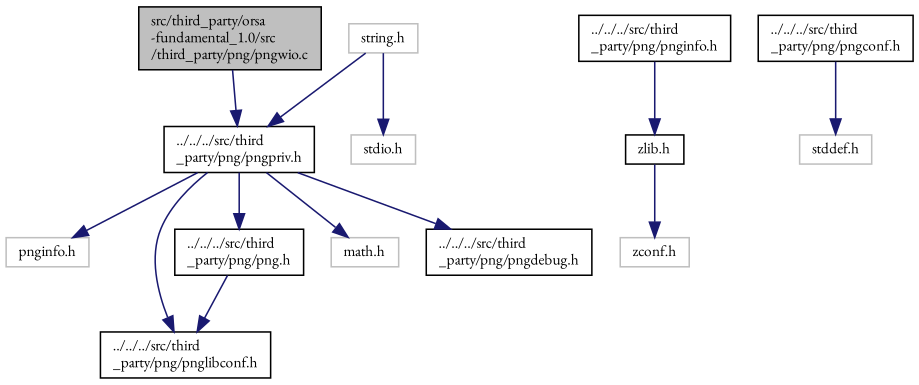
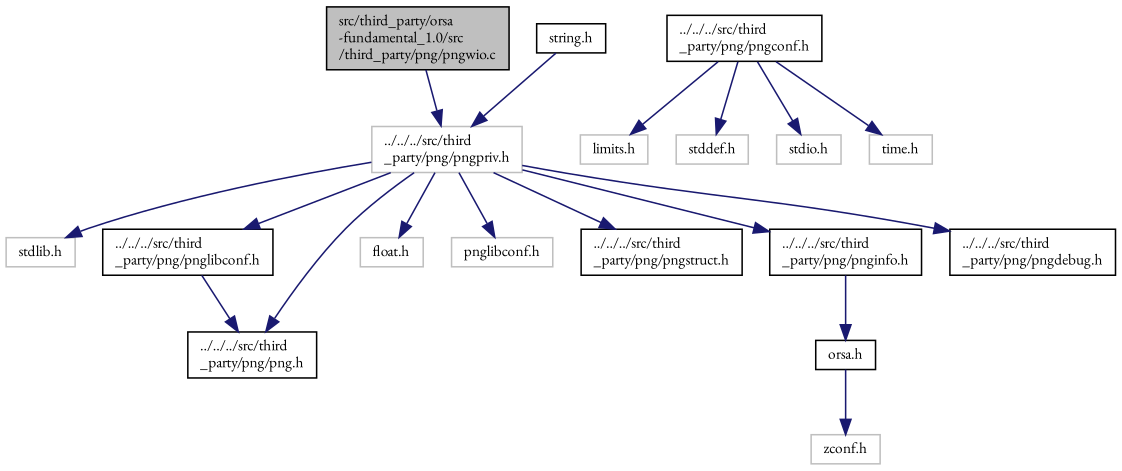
  digraph {
    fontname="EB Garamond"
    node [color=black fillcolor=white fontname="EB Garamond" fontsize=10 shape=record style=filled]
    edge [color=midnightblue fontname="EB Garamond" fontsize=10 labelfontname=Helvetica labelfontsize=10 style=solid]
    n1 [fillcolor=grey75 fontcolor=black height=0.2 label="src/third_party/orsa\l-fundamental_1.0/src\l/third_party/png/pngwio.c" width=0.4]
-   n2 [height=0.2 label="../../../src/third\l_party/png/pngpriv.h" width=0.4]
-   n3 [color=grey75 height=0.2 label="pnginfo.h" width=0.4]
+   n2 [color=grey75 height=0.2 label="../../../src/third\l_party/png/pngpriv.h" width=0.4]
+   n3 [color=grey75 height=0.2 label="stdlib.h" width=0.4]
    n4 [height=0.2 label="../../../src/third\l_party/png/pnglibconf.h" width=0.4]
    n5 [height=0.2 label="../../../src/third\l_party/png/png.h" width=0.4]
-   n7 [color=grey75 height=0.2 label="math.h" width=0.4]
+   n6 [color=grey75 height=0.2 label="float.h" width=0.4]
+   n7 [color=grey75 height=0.2 label="pnglibconf.h" width=0.4]
+   n8 [height=0.2 label="../../../src/third\l_party/png/pngstruct.h" width=0.4]
    n9 [height=0.2 label="../../../src/third\l_party/png/pnginfo.h" width=0.4]
    n10 [height=0.2 label="../../../src/third\l_party/png/pngdebug.h" width=0.4]
-   n11 [color=grey75 height=0.2 label="string.h" width=0.4]
-   n12 [height=0.2 label="zlib.h" width=0.4]
+   n11 [height=0.2 label="string.h" width=0.4]
+   n12 [height=0.2 label="orsa.h" width=0.4]
    n13 [height=0.2 label="../../../src/third\l_party/png/pngconf.h" width=0.4]
+   n14 [color=grey75 height=0.2 label="limits.h" width=0.4]
    n15 [color=grey75 height=0.2 label="stddef.h" width=0.4]
    n16 [color=grey75 height=0.2 label="stdio.h" width=0.4]
+   n17 [color=grey75 height=0.2 label="time.h" width=0.4]
    n18 [color=grey75 height=0.2 label="zconf.h" width=0.4]
    n1 -> n2
    n2 -> n3
    n2 -> n4
    n2 -> n5
+   n2 -> n6
    n2 -> n7
+   n2 -> n8
+   n2 -> n9
    n2 -> n10
-   n5 -> n4
+   n4 -> n5
    n9 -> n12
    n11 -> n2
    n12 -> n18
+   n13 -> n14
    n13 -> n15
-   n11 -> n16
+   n13 -> n16
+   n13 -> n17
  }
